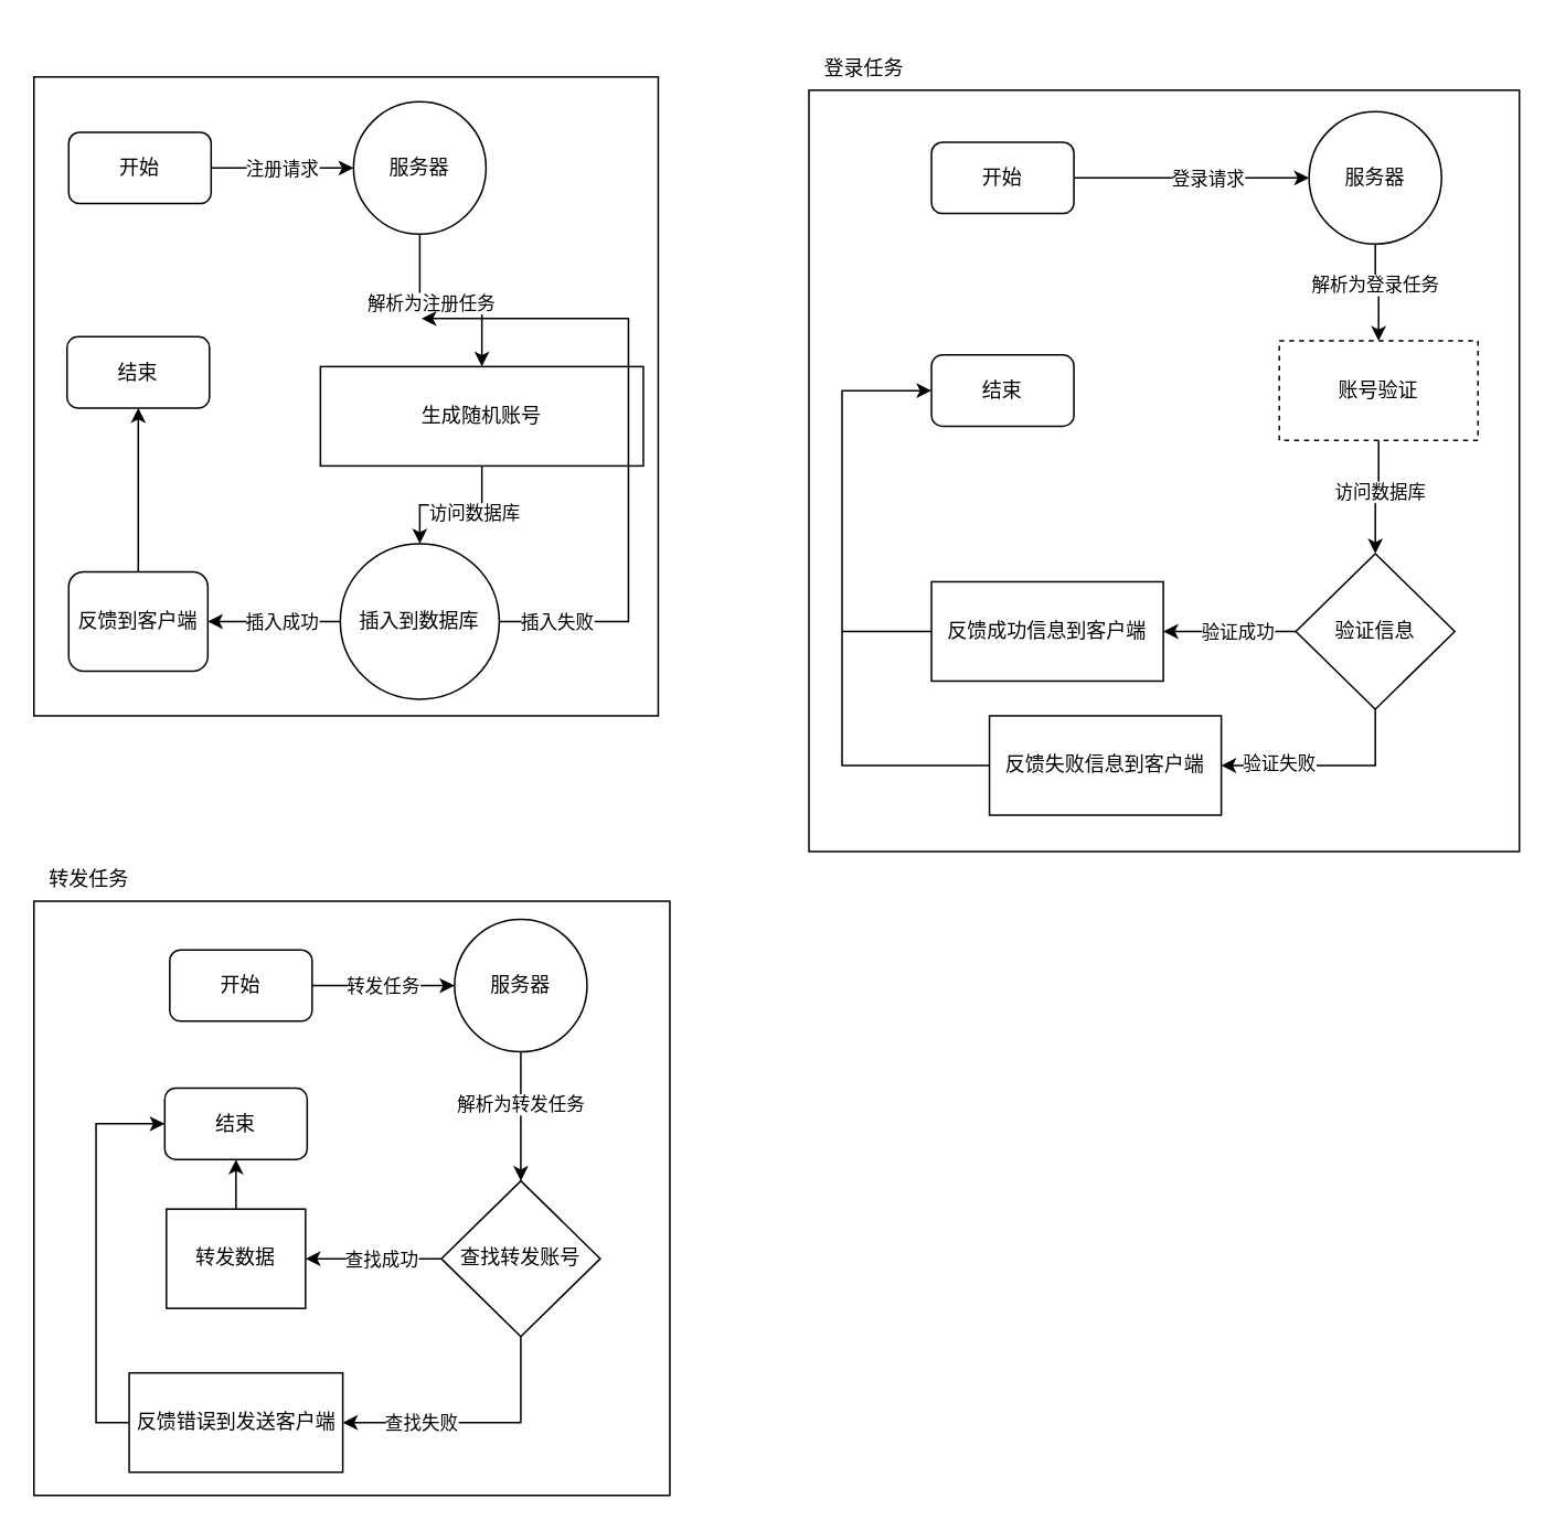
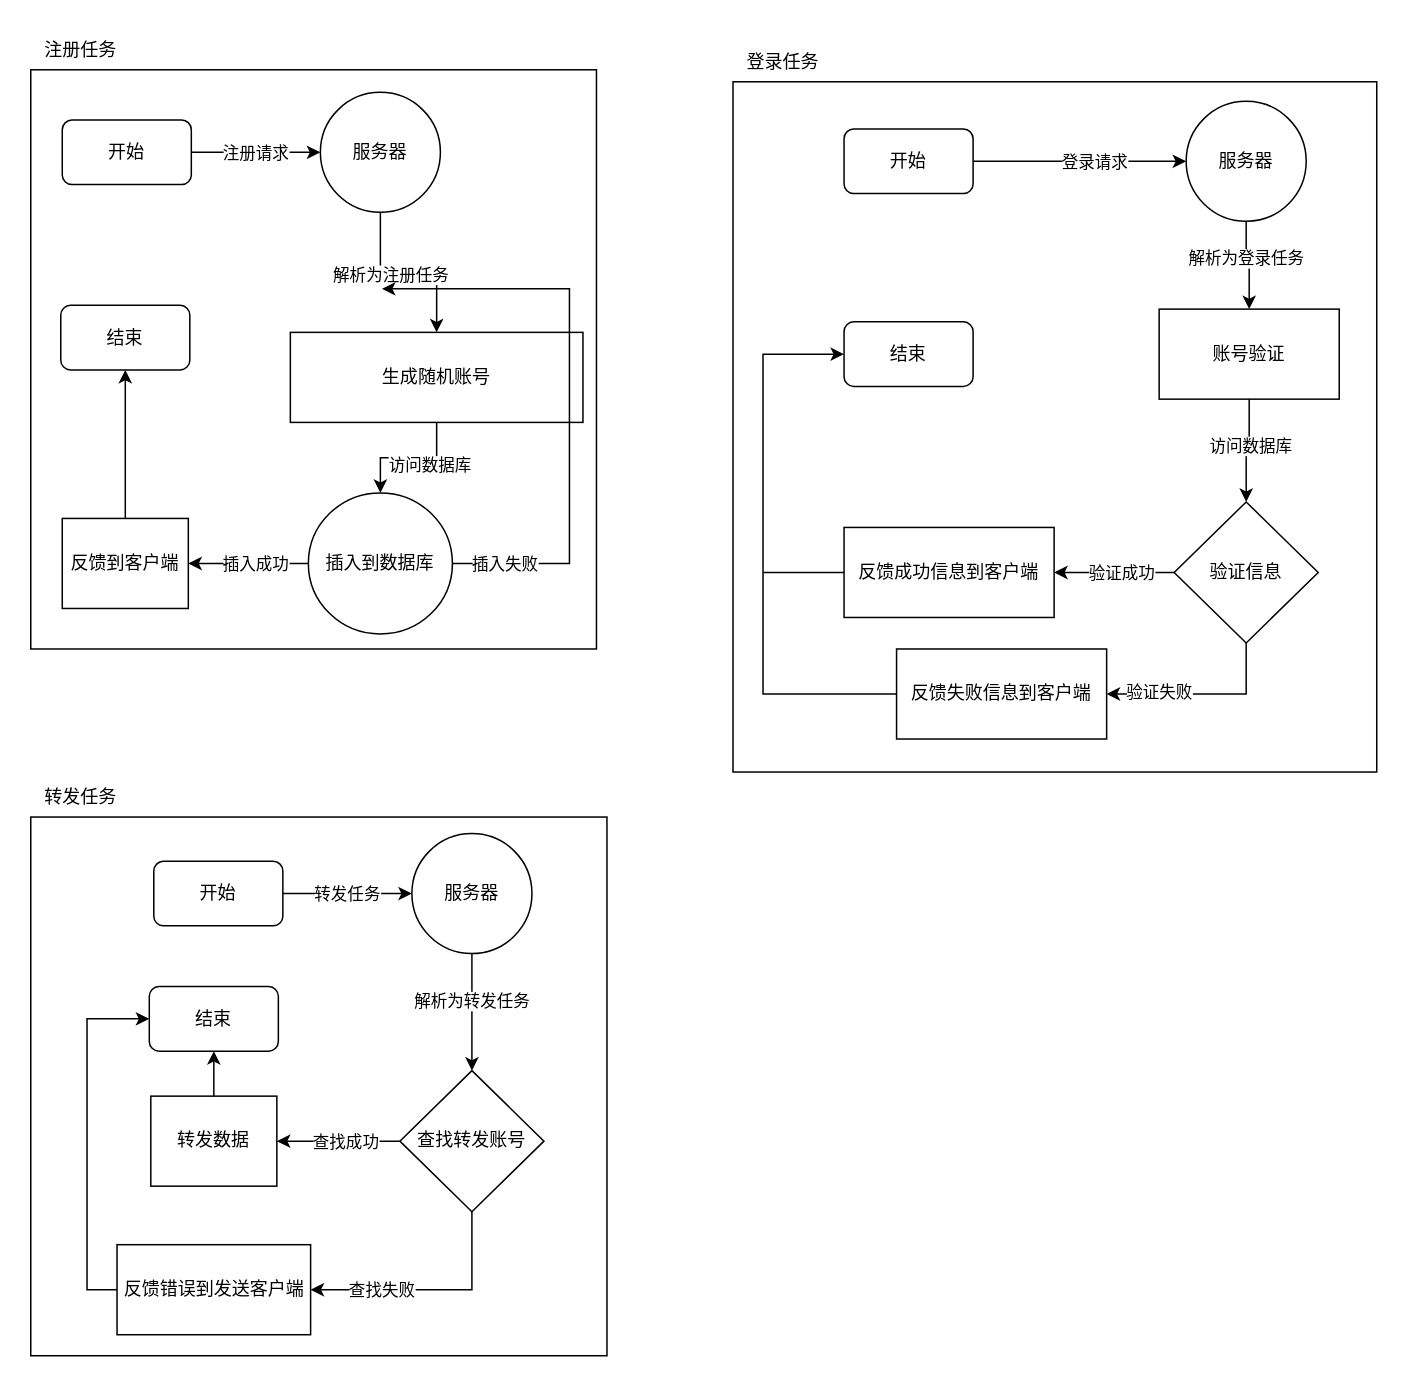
  <mxCell id="0" />
  <mxCell id="1" parent="0" />
  <mxCell id="2" value="" style="group" vertex="1" connectable="0" parent="1"><mxGeometry x="488" y="28" width="429" height="486" as="geometry" /></mxCell>
  <mxCell id="3" value="" style="rounded=0;whiteSpace=wrap;html=1;" vertex="1" parent="2"><mxGeometry y="26" width="429" height="460" as="geometry" /></mxCell>
  <mxCell id="4" value="开始" style="rounded=1;whiteSpace=wrap;html=1;" vertex="1" parent="2"><mxGeometry x="74" y="57.5" width="86" height="43" as="geometry" /></mxCell>
  <mxCell id="5" value="服务器" style="ellipse;whiteSpace=wrap;html=1;aspect=fixed;" vertex="1" parent="2"><mxGeometry x="302" y="39" width="80" height="80" as="geometry" /></mxCell>
  <mxCell id="6" value="" style="edgeStyle=orthogonalEdgeStyle;rounded=0;orthogonalLoop=1;jettySize=auto;html=1;entryX=0;entryY=0.5;entryDx=0;entryDy=0;" edge="1" parent="2" source="4" target="5"><mxGeometry relative="1" as="geometry"><mxPoint x="342" y="37" as="targetPoint" /></mxGeometry></mxCell>
  <mxCell id="7" value="登录请求" style="edgeLabel;html=1;align=center;verticalAlign=middle;resizable=0;points=[];" vertex="1" connectable="0" parent="6"><mxGeometry x="0.359" y="-1" relative="1" as="geometry"><mxPoint x="-16" y="-1" as="offset" /></mxGeometry></mxCell>
- <mxCell id="8" value="账号验证" style="rounded=0;whiteSpace=wrap;html=1;dashed=1;" vertex="1" parent="2"><mxGeometry x="284" y="177.5" width="120" height="60" as="geometry" /></mxCell>
+ <mxCell id="8" value="账号验证" style="rounded=0;whiteSpace=wrap;html=1;" vertex="1" parent="2"><mxGeometry x="284" y="177.5" width="120" height="60" as="geometry" /></mxCell>
  <mxCell id="9" value="" style="edgeStyle=orthogonalEdgeStyle;rounded=0;orthogonalLoop=1;jettySize=auto;html=1;" edge="1" parent="2" source="5" target="8"><mxGeometry relative="1" as="geometry" /></mxCell>
  <mxCell id="10" value="解析为登录任务" style="edgeLabel;html=1;align=center;verticalAlign=middle;resizable=0;points=[];" vertex="1" connectable="0" parent="9"><mxGeometry x="-0.217" y="-1" relative="1" as="geometry"><mxPoint as="offset" /></mxGeometry></mxCell>
  <mxCell id="11" value="验证信息" style="rhombus;whiteSpace=wrap;html=1;" vertex="1" parent="2"><mxGeometry x="294" y="306" width="96" height="94" as="geometry" /></mxCell>
  <mxCell id="12" value="" style="edgeStyle=orthogonalEdgeStyle;rounded=0;orthogonalLoop=1;jettySize=auto;html=1;" edge="1" parent="2" source="8" target="11"><mxGeometry relative="1" as="geometry" /></mxCell>
  <mxCell id="13" value="访问数据库" style="edgeLabel;html=1;align=center;verticalAlign=middle;resizable=0;points=[];" vertex="1" connectable="0" parent="12"><mxGeometry x="-0.299" y="-1" relative="1" as="geometry"><mxPoint x="1" y="6" as="offset" /></mxGeometry></mxCell>
  <mxCell id="14" style="edgeStyle=orthogonalEdgeStyle;rounded=0;orthogonalLoop=1;jettySize=auto;html=1;endArrow=none;endFill=0;" edge="1" parent="2" source="15"><mxGeometry relative="1" as="geometry"><mxPoint x="20.143" y="353" as="targetPoint" /></mxGeometry></mxCell>
  <mxCell id="15" value="反馈成功信息到客户端" style="rounded=0;whiteSpace=wrap;html=1;" vertex="1" parent="2"><mxGeometry x="74" y="323" width="140" height="60" as="geometry" /></mxCell>
  <mxCell id="16" value="" style="edgeStyle=orthogonalEdgeStyle;rounded=0;orthogonalLoop=1;jettySize=auto;html=1;" edge="1" parent="2" source="11" target="15"><mxGeometry relative="1" as="geometry" /></mxCell>
  <mxCell id="17" value="验证成功" style="edgeLabel;html=1;align=center;verticalAlign=middle;resizable=0;points=[];" vertex="1" connectable="0" parent="16"><mxGeometry x="0.194" y="-1" relative="1" as="geometry"><mxPoint x="12" y="1" as="offset" /></mxGeometry></mxCell>
  <mxCell id="18" value="结束" style="rounded=1;whiteSpace=wrap;html=1;" vertex="1" parent="2"><mxGeometry x="74" y="186" width="86" height="43" as="geometry" /></mxCell>
  <mxCell id="19" value="登录任务" style="text;html=1;align=center;verticalAlign=middle;resizable=0;points=[];autosize=1;strokeColor=none;fillColor=none;" vertex="1" parent="2"><mxGeometry width="66" height="26" as="geometry" /></mxCell>
  <mxCell id="20" style="edgeStyle=orthogonalEdgeStyle;rounded=0;orthogonalLoop=1;jettySize=auto;html=1;entryX=0;entryY=0.5;entryDx=0;entryDy=0;exitX=0;exitY=0.5;exitDx=0;exitDy=0;" edge="1" parent="2" source="21" target="18"><mxGeometry relative="1" as="geometry"><Array as="points"><mxPoint x="20" y="434" /><mxPoint x="20" y="208" /></Array></mxGeometry></mxCell>
  <mxCell id="21" value="反馈失败信息到客户端" style="rounded=0;whiteSpace=wrap;html=1;" vertex="1" parent="2"><mxGeometry x="109" y="404" width="140" height="60" as="geometry" /></mxCell>
  <mxCell id="22" style="edgeStyle=orthogonalEdgeStyle;rounded=0;orthogonalLoop=1;jettySize=auto;html=1;entryX=1;entryY=0.5;entryDx=0;entryDy=0;exitX=0.5;exitY=1;exitDx=0;exitDy=0;" edge="1" parent="2" source="11" target="21"><mxGeometry relative="1" as="geometry" /></mxCell>
  <mxCell id="23" value="验证失败" style="edgeLabel;html=1;align=center;verticalAlign=middle;resizable=0;points=[];" vertex="1" connectable="0" parent="22"><mxGeometry x="0.46" y="-2" relative="1" as="geometry"><mxPoint as="offset" /></mxGeometry></mxCell>
  <mxCell id="24" value="" style="group" vertex="1" connectable="0" parent="1"><mxGeometry x="20" y="20" width="377" height="412" as="geometry" /></mxCell>
  <mxCell id="25" value="" style="rounded=0;whiteSpace=wrap;html=1;" vertex="1" parent="24"><mxGeometry y="26" width="377" height="386" as="geometry" /></mxCell>
  <mxCell id="26" value="开始" style="rounded=1;whiteSpace=wrap;html=1;" vertex="1" parent="24"><mxGeometry x="21" y="59.5" width="86" height="43" as="geometry" /></mxCell>
  <mxCell id="27" value="服务器" style="ellipse;whiteSpace=wrap;html=1;aspect=fixed;" vertex="1" parent="24"><mxGeometry x="193" y="41" width="80" height="80" as="geometry" /></mxCell>
  <mxCell id="28" value="" style="edgeStyle=orthogonalEdgeStyle;rounded=0;orthogonalLoop=1;jettySize=auto;html=1;entryX=0;entryY=0.5;entryDx=0;entryDy=0;" edge="1" parent="24" source="26" target="27"><mxGeometry relative="1" as="geometry"><mxPoint x="233" y="39" as="targetPoint" /></mxGeometry></mxCell>
  <mxCell id="29" value="注册请求" style="edgeLabel;html=1;align=center;verticalAlign=middle;resizable=0;points=[];" vertex="1" connectable="0" parent="28"><mxGeometry x="0.359" y="-1" relative="1" as="geometry"><mxPoint x="-16" y="-1" as="offset" /></mxGeometry></mxCell>
  <mxCell id="30" value="生成随机账号" style="rounded=0;whiteSpace=wrap;html=1;" vertex="1" parent="24"><mxGeometry x="173" y="201" width="195" height="60" as="geometry" /></mxCell>
  <mxCell id="31" value="" style="edgeStyle=orthogonalEdgeStyle;rounded=0;orthogonalLoop=1;jettySize=auto;html=1;" edge="1" parent="24" source="27" target="30"><mxGeometry relative="1" as="geometry" /></mxCell>
  <mxCell id="32" value="解析为注册任务" style="edgeLabel;html=1;align=center;verticalAlign=middle;resizable=0;points=[];" vertex="1" connectable="0" parent="31"><mxGeometry x="-0.217" y="-1" relative="1" as="geometry"><mxPoint as="offset" /></mxGeometry></mxCell>
  <mxCell id="33" style="edgeStyle=orthogonalEdgeStyle;rounded=0;orthogonalLoop=1;jettySize=auto;html=1;" edge="1" parent="24" source="35"><mxGeometry relative="1" as="geometry"><mxPoint x="234" y="172" as="targetPoint" /><Array as="points"><mxPoint x="359" y="355" /><mxPoint x="359" y="172" /></Array></mxGeometry></mxCell>
  <mxCell id="34" value="插入失败" style="edgeLabel;html=1;align=center;verticalAlign=middle;resizable=0;points=[];" vertex="1" connectable="0" parent="33"><mxGeometry x="-0.826" relative="1" as="geometry"><mxPoint as="offset" /></mxGeometry></mxCell>
  <mxCell id="35" value="插入到数据库" style="ellipse;whiteSpace=wrap;html=1;" vertex="1" parent="24"><mxGeometry x="185" y="308" width="96" height="94" as="geometry" /></mxCell>
  <mxCell id="36" value="" style="edgeStyle=orthogonalEdgeStyle;rounded=0;orthogonalLoop=1;jettySize=auto;html=1;" edge="1" parent="24" source="30" target="35"><mxGeometry relative="1" as="geometry" /></mxCell>
  <mxCell id="37" value="访问数据库" style="edgeLabel;html=1;align=center;verticalAlign=middle;resizable=0;points=[];" vertex="1" connectable="0" parent="36"><mxGeometry x="-0.299" y="-1" relative="1" as="geometry"><mxPoint x="1" y="6" as="offset" /></mxGeometry></mxCell>
- <mxCell id="38" value="反馈到客户端" style="whiteSpace=wrap;html=1;rounded=1;" vertex="1" parent="24"><mxGeometry x="21" y="325" width="84" height="60" as="geometry" /></mxCell>
+ <mxCell id="38" value="反馈到客户端" style="rounded=0;whiteSpace=wrap;html=1;" vertex="1" parent="24"><mxGeometry x="21" y="325" width="84" height="60" as="geometry" /></mxCell>
  <mxCell id="39" value="" style="edgeStyle=orthogonalEdgeStyle;rounded=0;orthogonalLoop=1;jettySize=auto;html=1;" edge="1" parent="24" source="35" target="38"><mxGeometry relative="1" as="geometry" /></mxCell>
  <mxCell id="40" value="插入成功" style="edgeLabel;html=1;align=center;verticalAlign=middle;resizable=0;points=[];" vertex="1" connectable="0" parent="39"><mxGeometry x="0.194" y="-1" relative="1" as="geometry"><mxPoint x="12" y="1" as="offset" /></mxGeometry></mxCell>
  <mxCell id="41" value="结束" style="rounded=1;whiteSpace=wrap;html=1;" vertex="1" parent="24"><mxGeometry x="20" y="183" width="86" height="43" as="geometry" /></mxCell>
  <mxCell id="42" value="" style="edgeStyle=orthogonalEdgeStyle;rounded=0;orthogonalLoop=1;jettySize=auto;html=1;" edge="1" parent="24" source="38" target="41"><mxGeometry relative="1" as="geometry" /></mxCell>
+ <mxCell id="43" value="注册任务" style="text;html=1;align=center;verticalAlign=middle;resizable=0;points=[];autosize=1;strokeColor=none;fillColor=none;" vertex="1" parent="24"><mxGeometry width="66" height="26" as="geometry" /></mxCell>
  <mxCell id="44" value="" style="group" vertex="1" connectable="0" parent="1"><mxGeometry x="20" y="518" width="384" height="385" as="geometry" /></mxCell>
  <mxCell id="45" value="" style="rounded=0;whiteSpace=wrap;html=1;" vertex="1" parent="44"><mxGeometry y="26" width="384" height="359" as="geometry" /></mxCell>
  <mxCell id="46" value="开始" style="rounded=1;whiteSpace=wrap;html=1;" vertex="1" parent="44"><mxGeometry x="82" y="55.5" width="86" height="43" as="geometry" /></mxCell>
  <mxCell id="47" value="服务器" style="ellipse;whiteSpace=wrap;html=1;aspect=fixed;" vertex="1" parent="44"><mxGeometry x="254" y="37" width="80" height="80" as="geometry" /></mxCell>
  <mxCell id="48" value="" style="edgeStyle=orthogonalEdgeStyle;rounded=0;orthogonalLoop=1;jettySize=auto;html=1;entryX=0;entryY=0.5;entryDx=0;entryDy=0;" edge="1" parent="44" source="46" target="47"><mxGeometry relative="1" as="geometry"><mxPoint x="294" y="35" as="targetPoint" /></mxGeometry></mxCell>
  <mxCell id="49" value="转发任务" style="edgeLabel;html=1;align=center;verticalAlign=middle;resizable=0;points=[];" vertex="1" connectable="0" parent="48"><mxGeometry x="0.359" y="-1" relative="1" as="geometry"><mxPoint x="-16" y="-1" as="offset" /></mxGeometry></mxCell>
  <mxCell id="50" value="" style="edgeStyle=orthogonalEdgeStyle;rounded=0;orthogonalLoop=1;jettySize=auto;html=1;entryX=0.5;entryY=0;entryDx=0;entryDy=0;" edge="1" parent="44" source="47" target="52"><mxGeometry relative="1" as="geometry"><mxPoint x="294" y="197" as="targetPoint" /></mxGeometry></mxCell>
  <mxCell id="51" value="解析为转发任务" style="edgeLabel;html=1;align=center;verticalAlign=middle;resizable=0;points=[];" vertex="1" connectable="0" parent="50"><mxGeometry x="-0.217" y="-1" relative="1" as="geometry"><mxPoint as="offset" /></mxGeometry></mxCell>
  <mxCell id="52" value="查找转发账号" style="rhombus;whiteSpace=wrap;html=1;" vertex="1" parent="44"><mxGeometry x="246" y="195" width="96" height="94" as="geometry" /></mxCell>
  <mxCell id="53" value="转发数据" style="rounded=0;whiteSpace=wrap;html=1;" vertex="1" parent="44"><mxGeometry x="80" y="212" width="84" height="60" as="geometry" /></mxCell>
  <mxCell id="54" value="" style="edgeStyle=orthogonalEdgeStyle;rounded=0;orthogonalLoop=1;jettySize=auto;html=1;" edge="1" parent="44" source="52" target="53"><mxGeometry relative="1" as="geometry" /></mxCell>
  <mxCell id="55" value="查找成功" style="edgeLabel;html=1;align=center;verticalAlign=middle;resizable=0;points=[];" vertex="1" connectable="0" parent="54"><mxGeometry x="0.194" y="-1" relative="1" as="geometry"><mxPoint x="12" y="1" as="offset" /></mxGeometry></mxCell>
  <mxCell id="56" value="结束" style="rounded=1;whiteSpace=wrap;html=1;" vertex="1" parent="44"><mxGeometry x="79" y="139" width="86" height="43" as="geometry" /></mxCell>
  <mxCell id="57" value="" style="edgeStyle=orthogonalEdgeStyle;rounded=0;orthogonalLoop=1;jettySize=auto;html=1;" edge="1" parent="44" source="53" target="56"><mxGeometry relative="1" as="geometry" /></mxCell>
  <mxCell id="58" value="转发任务" style="text;html=1;align=center;verticalAlign=middle;resizable=0;points=[];autosize=1;strokeColor=none;fillColor=none;" vertex="1" parent="44"><mxGeometry width="66" height="26" as="geometry" /></mxCell>
  <mxCell id="59" style="edgeStyle=orthogonalEdgeStyle;rounded=0;orthogonalLoop=1;jettySize=auto;html=1;entryX=0;entryY=0.5;entryDx=0;entryDy=0;exitX=0;exitY=0.5;exitDx=0;exitDy=0;" edge="1" parent="44" source="60" target="56"><mxGeometry relative="1" as="geometry" /></mxCell>
  <mxCell id="60" value="反馈错误到发送客户端" style="rounded=0;whiteSpace=wrap;html=1;" vertex="1" parent="44"><mxGeometry x="57.5" y="311" width="129" height="60" as="geometry" /></mxCell>
  <mxCell id="61" style="edgeStyle=orthogonalEdgeStyle;rounded=0;orthogonalLoop=1;jettySize=auto;html=1;entryX=1;entryY=0.5;entryDx=0;entryDy=0;exitX=0.5;exitY=1;exitDx=0;exitDy=0;" edge="1" parent="44" source="52" target="60"><mxGeometry relative="1" as="geometry" /></mxCell>
  <mxCell id="62" value="查找失败" style="edgeLabel;html=1;align=center;verticalAlign=middle;resizable=0;points=[];" vertex="1" connectable="0" parent="61"><mxGeometry x="0.414" relative="1" as="geometry"><mxPoint as="offset" /></mxGeometry></mxCell>
